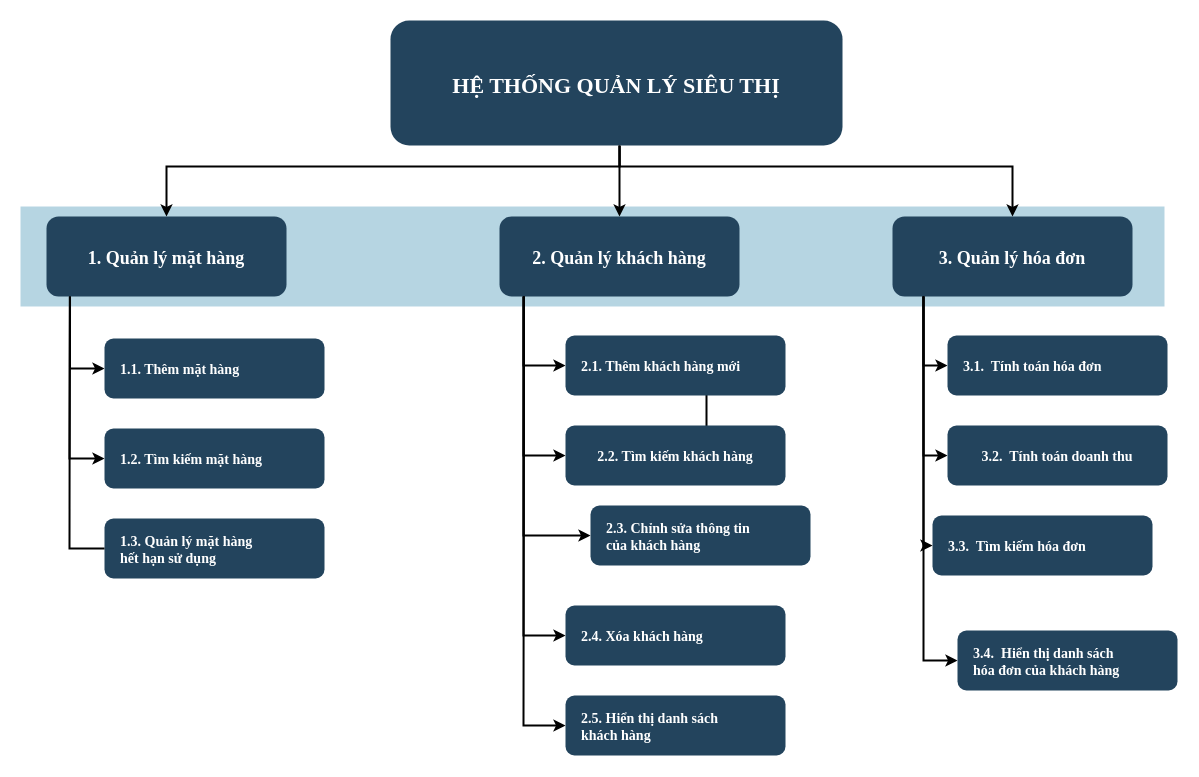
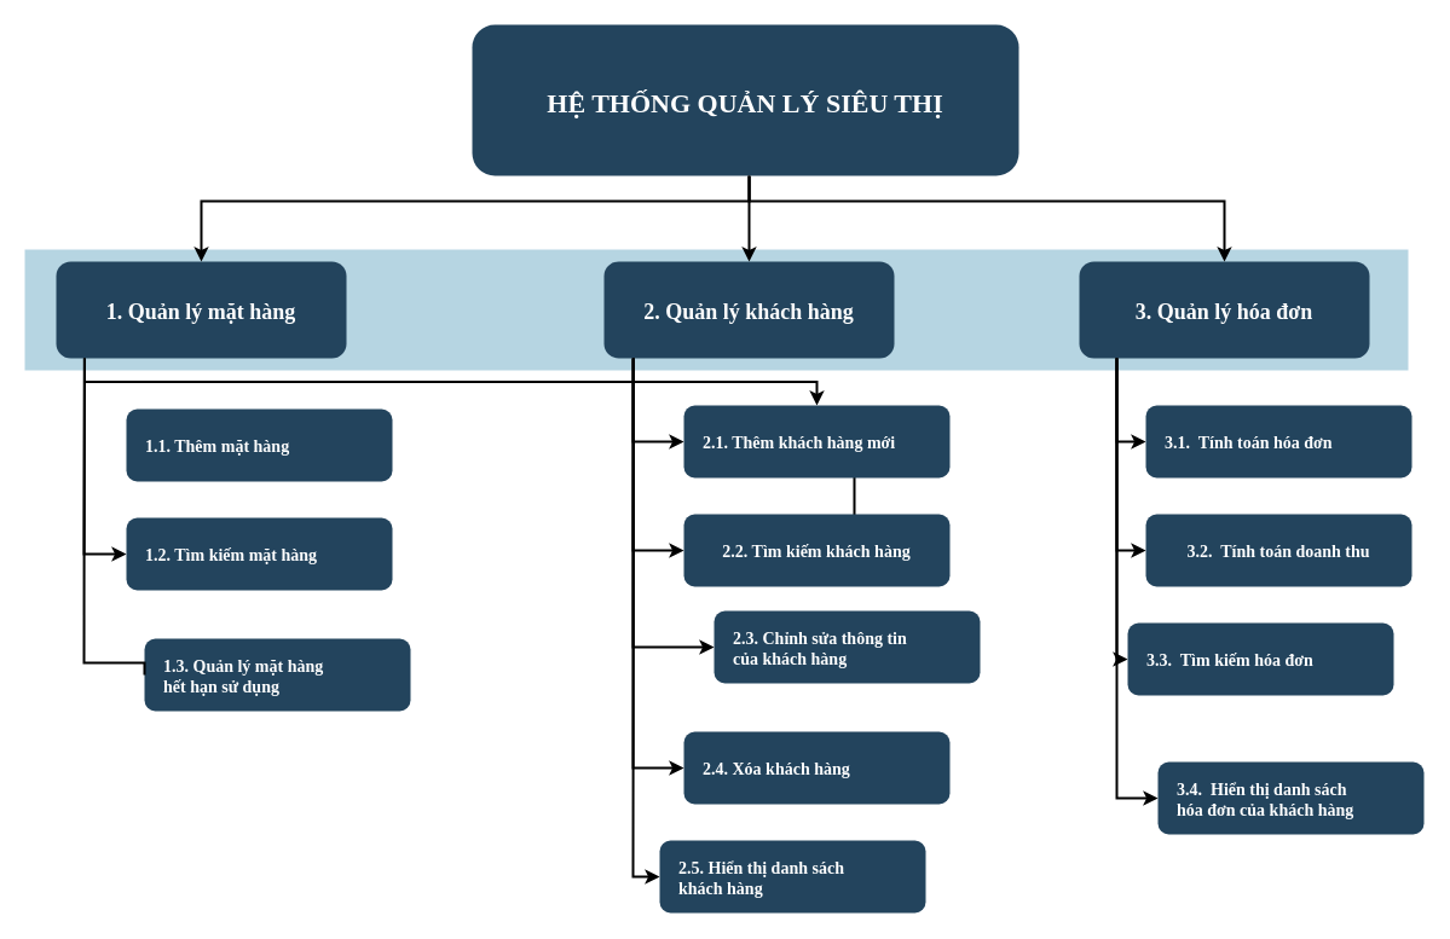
  <mxCell id="0" />
  <mxCell id="1" parent="0" />
  <mxCell id="2" value="" style="fillColor=#10739E;strokeColor=none;opacity=30;" parent="1" vertex="1"><mxGeometry x="20" y="206" width="1144" height="100" as="geometry" /></mxCell>
  <mxCell id="3" value="HỆ THỐNG QUẢN LÝ SIÊU THỊ" style="rounded=1;fillColor=#23445D;gradientColor=none;strokeColor=none;fontColor=#FFFFFF;fontStyle=1;fontFamily=Tahoma;fontSize=22;" parent="1" vertex="1"><mxGeometry x="390" y="20" width="452" height="125" as="geometry" /></mxCell>
  <mxCell id="4" style="edgeStyle=elbowEdgeStyle;rounded=0;html=1;entryX=0;entryY=0.5;entryDx=0;entryDy=0;strokeColor=#000000;strokeWidth=2;fontSize=18;" edge="1" parent="1" source="5" target="10"><mxGeometry relative="1" as="geometry"><Array as="points"><mxPoint x="923" y="345" /><mxPoint x="927" y="317" /></Array></mxGeometry></mxCell>
  <mxCell id="5" value="3. Quản lý hóa đơn" style="rounded=1;fillColor=#23445D;gradientColor=none;strokeColor=none;fontColor=#FFFFFF;fontStyle=1;fontFamily=Tahoma;fontSize=18;fillStyle=auto;" parent="1" vertex="1"><mxGeometry x="892" y="216" width="240" height="80" as="geometry" /></mxCell>
  <mxCell id="6" style="edgeStyle=elbowEdgeStyle;rounded=0;html=1;entryX=0;entryY=0.5;entryDx=0;entryDy=0;strokeColor=#000000;strokeWidth=2;fontSize=18;" edge="1" parent="1" source="7" target="17"><mxGeometry relative="1" as="geometry"><Array as="points"><mxPoint x="523" y="340" /><mxPoint x="523" y="325" /><mxPoint x="523" y="311" /></Array></mxGeometry></mxCell>
  <mxCell id="7" value="2. Quản lý khách hàng" style="rounded=1;fillColor=#23445D;gradientColor=none;strokeColor=none;fontColor=#FFFFFF;fontStyle=1;fontFamily=Tahoma;fontSize=18;fillStyle=auto;" parent="1" vertex="1"><mxGeometry x="499" y="216" width="240" height="80" as="geometry" /></mxCell>
- <mxCell id="8" style="edgeStyle=orthogonalEdgeStyle;rounded=0;html=1;entryX=0;entryY=0.5;entryDx=0;entryDy=0;strokeColor=#000000;strokeWidth=2;fontSize=18;exitX=0.098;exitY=1.001;exitDx=0;exitDy=0;exitPerimeter=0;" edge="1" parent="1" source="9" target="20"><mxGeometry relative="1" as="geometry" /></mxCell>
+ <mxCell id="8" style="edgeStyle=orthogonalEdgeStyle;rounded=0;html=1;strokeColor=#000000;strokeWidth=2;fontSize=18;exitX=0.098;exitY=1.001;exitDx=0;exitDy=0;exitPerimeter=0;" edge="1" parent="1" source="9" target="17"><mxGeometry relative="1" as="geometry" /></mxCell>
  <mxCell id="9" value="1. Quản lý mặt hàng" style="rounded=1;fillColor=#23445D;gradientColor=none;strokeColor=none;fontColor=#FFFFFF;fontStyle=1;fontFamily=Tahoma;fontSize=18;fillStyle=auto;" parent="1" vertex="1"><mxGeometry x="46" y="216" width="240" height="80" as="geometry" /></mxCell>
  <mxCell id="10" value="    3.1.  Tính toán hóa đơn" style="rounded=1;fillColor=#23445D;gradientColor=none;strokeColor=none;fontColor=#FFFFFF;fontStyle=1;fontFamily=Tahoma;fontSize=14;align=left;" parent="1" vertex="1"><mxGeometry x="947" y="335" width="220" height="60" as="geometry" /></mxCell>
  <mxCell id="11" value="" style="edgeStyle=elbowEdgeStyle;elbow=vertical;strokeWidth=2;rounded=0;strokeColor=#000000;entryX=0.5;entryY=0;entryDx=0;entryDy=0;" parent="1" source="3" target="7" edge="1"><mxGeometry x="1073" y="-196.0" width="100" height="100" as="geometry"><mxPoint x="821" y="155" as="sourcePoint" /><mxPoint x="1426" y="225" as="targetPoint" /><Array as="points"><mxPoint x="619" y="191" /></Array></mxGeometry></mxCell>
  <mxCell id="12" value="" style="edgeStyle=elbowEdgeStyle;elbow=horizontal;strokeWidth=2;rounded=0" parent="1" edge="1"><mxGeometry x="703" y="-286" width="100" height="100" as="geometry"><mxPoint x="726" y="365" as="sourcePoint" /><mxPoint x="726" y="455" as="targetPoint" /><Array as="points"><mxPoint x="706" y="415" /></Array></mxGeometry></mxCell>
  <mxCell id="13" value="3.2.  Tính toán doanh thu" style="rounded=1;fillColor=#23445D;gradientColor=none;strokeColor=none;fontColor=#FFFFFF;fontStyle=1;fontFamily=Tahoma;fontSize=14" vertex="1" parent="1"><mxGeometry x="947" y="425" width="220" height="60" as="geometry" /></mxCell>
  <mxCell id="14" style="edgeStyle=elbowEdgeStyle;rounded=0;html=1;entryX=0;entryY=0.5;entryDx=0;entryDy=0;strokeColor=#000000;strokeWidth=2;fontSize=18;exitX=0.129;exitY=0.997;exitDx=0;exitDy=0;exitPerimeter=0;" edge="1" parent="1" source="5" target="13"><mxGeometry relative="1" as="geometry"><mxPoint x="936" y="304" as="sourcePoint" /><mxPoint x="956" y="374" as="targetPoint" /><Array as="points"><mxPoint x="923" y="330" /><mxPoint x="927" y="348" /><mxPoint x="925" y="333" /><mxPoint x="931" y="318" /><mxPoint x="936" y="326" /></Array></mxGeometry></mxCell>
  <mxCell id="15" value="    3.3.  Tìm kiếm hóa đơn" style="rounded=1;fillColor=#23445D;gradientColor=none;strokeColor=none;fontColor=#FFFFFF;fontStyle=1;fontFamily=Tahoma;fontSize=14;align=left;" vertex="1" parent="1"><mxGeometry x="932" y="515" width="220" height="60" as="geometry" /></mxCell>
  <mxCell id="16" style="edgeStyle=elbowEdgeStyle;rounded=0;html=1;entryX=0;entryY=0.5;entryDx=0;entryDy=0;strokeColor=#000000;strokeWidth=2;fontSize=18;exitX=0.129;exitY=0.997;exitDx=0;exitDy=0;exitPerimeter=0;" edge="1" parent="1" source="5" target="15"><mxGeometry relative="1" as="geometry"><mxPoint x="936" y="304" as="sourcePoint" /><mxPoint x="956" y="464" as="targetPoint" /><Array as="points"><mxPoint x="923" y="328" /><mxPoint x="927" y="436" /><mxPoint x="936" y="357" /><mxPoint x="934" y="342" /><mxPoint x="940" y="327" /><mxPoint x="945" y="335" /></Array></mxGeometry></mxCell>
  <mxCell id="17" value="    2.1. Thêm khách hàng mới" style="rounded=1;fillColor=#23445D;gradientColor=none;strokeColor=none;fontColor=#FFFFFF;fontStyle=1;fontFamily=Tahoma;fontSize=14;align=left;" vertex="1" parent="1"><mxGeometry x="565" y="335" width="220" height="60" as="geometry" /></mxCell>
  <mxCell id="18" value="2.2. Tìm kiếm khách hàng" style="rounded=1;fillColor=#23445D;gradientColor=none;strokeColor=none;fontColor=#FFFFFF;fontStyle=1;fontFamily=Tahoma;fontSize=14" vertex="1" parent="1"><mxGeometry x="565" y="425" width="220" height="60" as="geometry" /></mxCell>
  <mxCell id="19" value="    2.3. Chỉnh sửa thông tin&#10;    của khách hàng" style="rounded=1;fillColor=#23445D;gradientColor=none;strokeColor=none;fontColor=#FFFFFF;fontStyle=1;fontFamily=Tahoma;fontSize=14;align=left;" vertex="1" parent="1"><mxGeometry x="590" y="505" width="220" height="60" as="geometry" /></mxCell>
  <mxCell id="20" value="    1.1. Thêm mặt hàng" style="rounded=1;fillColor=#23445D;gradientColor=none;strokeColor=none;fontColor=#FFFFFF;fontStyle=1;fontFamily=Tahoma;fontSize=14;align=left;" vertex="1" parent="1"><mxGeometry x="104" y="338" width="220" height="60" as="geometry" /></mxCell>
  <mxCell id="21" value="    1.2. Tìm kiếm mặt hàng " style="rounded=1;fillColor=#23445D;gradientColor=none;strokeColor=none;fontColor=#FFFFFF;fontStyle=1;fontFamily=Tahoma;fontSize=14;align=left;" vertex="1" parent="1"><mxGeometry x="104" y="428" width="220" height="60" as="geometry" /></mxCell>
- <mxCell id="22" value="    1.3. Quản lý mặt hàng&#10;    hết hạn sử dụng" style="rounded=1;fillColor=#23445D;gradientColor=none;strokeColor=none;fontColor=#FFFFFF;fontStyle=1;fontFamily=Tahoma;fontSize=14;align=left;" vertex="1" parent="1"><mxGeometry x="104" y="518" width="220" height="60" as="geometry" /></mxCell>
+ <mxCell id="22" value="    1.3. Quản lý mặt hàng&#10;    hết hạn sử dụng" style="rounded=1;fillColor=#23445D;gradientColor=none;strokeColor=none;fontColor=#FFFFFF;fontStyle=1;fontFamily=Tahoma;fontSize=14;align=left;" vertex="1" parent="1"><mxGeometry x="119" y="528" width="220" height="60" as="geometry" /></mxCell>
  <mxCell id="23" style="edgeStyle=elbowEdgeStyle;rounded=0;html=1;entryX=0;entryY=0.5;entryDx=0;entryDy=0;strokeColor=#000000;strokeWidth=2;fontSize=18;exitX=0.101;exitY=1;exitDx=0;exitDy=0;exitPerimeter=0;" edge="1" parent="1" source="7" target="18"><mxGeometry relative="1" as="geometry"><mxPoint x="524" y="296" as="sourcePoint" /><mxPoint x="574" y="374" as="targetPoint" /><Array as="points"><mxPoint x="523" y="331" /><mxPoint x="524" y="353" /><mxPoint x="522" y="343" /><mxPoint x="523" y="338" /><mxPoint x="522" y="404" /><mxPoint x="523" y="386" /><mxPoint x="524" y="333" /><mxPoint x="532" y="320" /></Array></mxGeometry></mxCell>
  <mxCell id="24" style="edgeStyle=elbowEdgeStyle;rounded=0;html=1;entryX=0;entryY=0.5;entryDx=0;entryDy=0;strokeColor=#000000;strokeWidth=2;fontSize=18;exitX=0.101;exitY=1;exitDx=0;exitDy=0;exitPerimeter=0;" edge="1" parent="1" source="7" target="19"><mxGeometry relative="1" as="geometry"><mxPoint x="532.36" y="303.92" as="sourcePoint" /><mxPoint x="574" y="464" as="targetPoint" /><Array as="points"><mxPoint x="523" y="326" /><mxPoint x="532" y="340" /><mxPoint x="533" y="362" /><mxPoint x="531" y="352" /><mxPoint x="532" y="347" /><mxPoint x="531" y="413" /><mxPoint x="532" y="395" /><mxPoint x="533" y="342" /><mxPoint x="541" y="329" /></Array></mxGeometry></mxCell>
  <mxCell id="25" value="    2.4. Xóa khách hàng" style="rounded=1;fillColor=#23445D;gradientColor=none;strokeColor=none;fontColor=#FFFFFF;fontStyle=1;fontFamily=Tahoma;fontSize=14;align=left;" vertex="1" parent="1"><mxGeometry x="565" y="605" width="220" height="60" as="geometry" /></mxCell>
  <mxCell id="26" style="edgeStyle=elbowEdgeStyle;rounded=0;html=1;entryX=0;entryY=0.5;entryDx=0;entryDy=0;strokeColor=#000000;strokeWidth=2;fontSize=18;exitX=0.101;exitY=0.996;exitDx=0;exitDy=0;exitPerimeter=0;" edge="1" parent="1" source="7" target="25"><mxGeometry relative="1" as="geometry"><mxPoint x="532.36" y="303.84" as="sourcePoint" /><mxPoint x="574" y="554" as="targetPoint" /><Array as="points"><mxPoint x="523" y="313" /><mxPoint x="519" y="477" /><mxPoint x="532" y="335" /><mxPoint x="541" y="349" /><mxPoint x="542" y="371" /><mxPoint x="540" y="361" /><mxPoint x="541" y="356" /><mxPoint x="540" y="422" /><mxPoint x="541" y="404" /><mxPoint x="542" y="351" /><mxPoint x="550" y="338" /></Array></mxGeometry></mxCell>
  <mxCell id="27" style="edgeStyle=elbowEdgeStyle;html=1;strokeColor=#000000;elbow=vertical;rounded=0;strokeWidth=2;exitX=0.507;exitY=1.004;exitDx=0;exitDy=0;exitPerimeter=0;" edge="1" parent="1" source="3" target="5"><mxGeometry relative="1" as="geometry"><mxPoint x="616" y="143" as="sourcePoint" /><Array as="points"><mxPoint x="637" y="166" /><mxPoint x="646" y="166" /><mxPoint x="646" y="166" /><mxPoint x="781" y="166" /></Array></mxGeometry></mxCell>
  <mxCell id="28" value="" style="edgeStyle=elbowEdgeStyle;elbow=vertical;strokeWidth=2;rounded=0;labelBorderColor=none;strokeColor=#000000;" parent="1" source="3" target="9" edge="1"><mxGeometry x="703" y="-215.417" width="100" height="54.167" as="geometry"><mxPoint x="-64" y="139.75" as="sourcePoint" /><mxPoint x="36" y="85.583" as="targetPoint" /><Array as="points"><mxPoint x="619" y="166" /><mxPoint x="619" y="166" /><mxPoint x="619" y="166" /><mxPoint x="592" y="166" /><mxPoint x="619" y="166" /></Array></mxGeometry></mxCell>
  <mxCell id="29" style="edgeStyle=orthogonalEdgeStyle;rounded=0;html=1;entryX=0;entryY=0.5;entryDx=0;entryDy=0;strokeColor=#000000;strokeWidth=2;fontSize=18;exitX=0.098;exitY=1;exitDx=0;exitDy=0;exitPerimeter=0;" edge="1" parent="1" source="9" target="21"><mxGeometry relative="1" as="geometry"><mxPoint x="78.52" y="305.08" as="sourcePoint" /><mxPoint x="113" y="377" as="targetPoint" /><Array as="points"><mxPoint x="70" y="297" /><mxPoint x="69" y="297" /><mxPoint x="69" y="458" /></Array></mxGeometry></mxCell>
  <mxCell id="30" style="edgeStyle=orthogonalEdgeStyle;rounded=0;html=1;entryX=0;entryY=0.5;entryDx=0;entryDy=0;strokeColor=#000000;strokeWidth=2;fontSize=18;exitX=0.097;exitY=1;exitDx=0;exitDy=0;exitPerimeter=0;endArrow=none;" edge="1" parent="1" source="9" target="22"><mxGeometry relative="1" as="geometry"><mxPoint x="87.52" y="314.08" as="sourcePoint" /><mxPoint x="122" y="386" as="targetPoint" /><Array as="points"><mxPoint x="69" y="300" /><mxPoint x="69" y="300" /><mxPoint x="69" y="548" /></Array></mxGeometry></mxCell>
- <mxCell id="31" value="    2.5. Hiển thị danh sách&#10;    khách hàng" style="rounded=1;fillColor=#23445D;gradientColor=none;strokeColor=none;fontColor=#FFFFFF;fontStyle=1;fontFamily=Tahoma;fontSize=14;align=left;" vertex="1" parent="1"><mxGeometry x="565" y="695" width="220" height="60" as="geometry" /></mxCell>
+ <mxCell id="31" value="    2.5. Hiển thị danh sách&#10;    khách hàng" style="rounded=1;fillColor=#23445D;gradientColor=none;strokeColor=none;fontColor=#FFFFFF;fontStyle=1;fontFamily=Tahoma;fontSize=14;align=left;" vertex="1" parent="1"><mxGeometry x="545" y="695" width="220" height="60" as="geometry" /></mxCell>
  <mxCell id="32" style="edgeStyle=elbowEdgeStyle;rounded=0;html=1;entryX=0;entryY=0.5;entryDx=0;entryDy=0;strokeColor=#000000;strokeWidth=2;fontSize=18;exitX=0.102;exitY=1.004;exitDx=0;exitDy=0;exitPerimeter=0;" edge="1" parent="1" source="7" target="31"><mxGeometry relative="1" as="geometry"><mxPoint x="524" y="296" as="sourcePoint" /><mxPoint x="574" y="644" as="targetPoint" /><Array as="points"><mxPoint x="523" y="318" /><mxPoint x="522" y="680" /><mxPoint x="532" y="322" /><mxPoint x="528" y="486" /><mxPoint x="541" y="344" /><mxPoint x="550" y="358" /><mxPoint x="551" y="380" /><mxPoint x="549" y="370" /><mxPoint x="550" y="365" /><mxPoint x="549" y="431" /><mxPoint x="550" y="413" /><mxPoint x="551" y="360" /><mxPoint x="559" y="347" /></Array></mxGeometry></mxCell>
  <mxCell id="33" value="    3.4.  Hiển thị danh sách&#10;    hóa đơn của khách hàng" style="rounded=1;fillColor=#23445D;gradientColor=none;strokeColor=none;fontColor=#FFFFFF;fontStyle=1;fontFamily=Tahoma;fontSize=14;align=left;" vertex="1" parent="1"><mxGeometry x="957" y="630" width="220" height="60" as="geometry" /></mxCell>
  <mxCell id="34" style="edgeStyle=elbowEdgeStyle;rounded=0;html=1;entryX=0;entryY=0.5;entryDx=0;entryDy=0;strokeColor=#000000;strokeWidth=2;fontSize=18;" edge="1" parent="1" target="33"><mxGeometry relative="1" as="geometry"><mxPoint x="923" y="296" as="sourcePoint" /><mxPoint x="956" y="554" as="targetPoint" /><Array as="points"><mxPoint x="923" y="315" /><mxPoint x="932" y="337" /><mxPoint x="936" y="445" /><mxPoint x="945" y="366" /><mxPoint x="943" y="351" /><mxPoint x="949" y="336" /><mxPoint x="954" y="344" /></Array></mxGeometry></mxCell>
